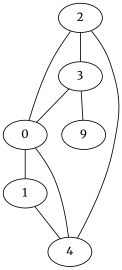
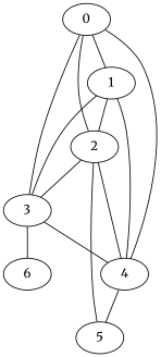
  strict graph {
    fontname=Merriweather
    node [fontname=Merriweather]
    edge [fontname=Merriweather]
    n1 [height=0.5 label=0 width=0.75]
    n2 [height=0.5 label=1 width=0.75]
    n3 [height=0.5 label=2 width=0.75]
    n4 [height=0.5 label=3 width=0.75]
    n5 [height=0.5 label=4 width=0.75]
-   n7 [height=0.5 label=9 width=0.75]
+   n6 [height=0.5 label=5 width=0.75]
+   n7 [height=0.5 label=6 width=0.75]
    n1 -- n2
+   n2 -- n3
+   n2 -- n4
    n2 -- n5
    n3 -- n1
    n3 -- n4
    n3 -- n5
+   n3 -- n6
    n4 -- n1
+   n4 -- n5
    n4 -- n7
    n5 -- n1
+   n5 -- n6
  }
